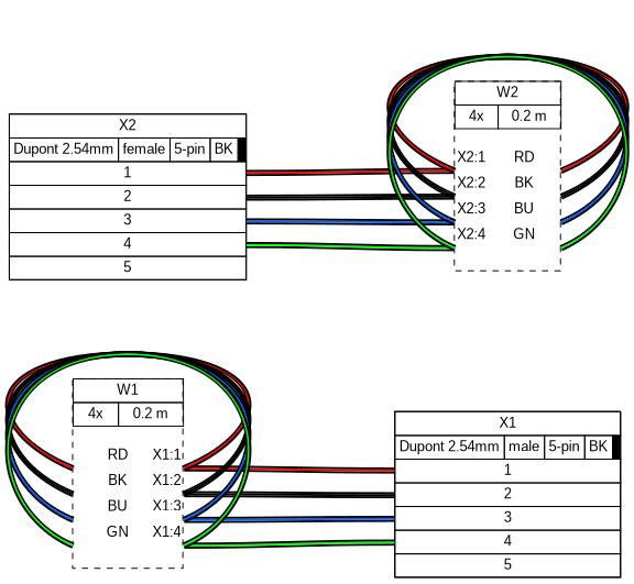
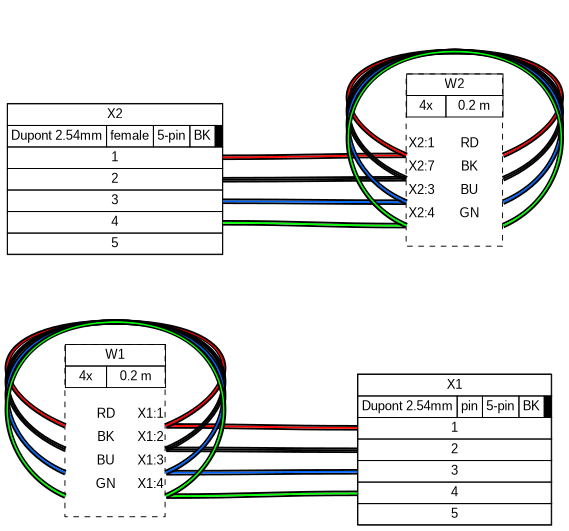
  graph {
    bgcolor="#FFFFFF"
    fontname=arial
    nodesep=0.33
    rankdir=LR
    ranksep=2
    node [fillcolor="#FFFFFF" fontname=arial margin=0 shape=box style=filled]
    edge [color="#000000:#ff0000:#000000" fontname=arial headclip=true headport="w1:e" style=bold tailclip=true tailport="w1:w"]
-   n1 [height=0 label=< <table border="0" cellspacing="0" cellpadding="0">  <tr><td>   <table border="0" cellspacing="0" cellpadding="3" cellborder="1"><tr>    <td balign="left">X1</td>   </tr></table>  </td></tr>  <tr><td>   <table border="0" cellspacing="0" cellpadding="3" cellborder="1"><tr>    <td balign="left">Dupont 2.54mm</td>    <td balign="left">male</td>    <td balign="left">5-pin</td>    <td balign="left">BK</td>    <td balign="left" bgcolor="#000000" width="4"></td>   </tr></table>  </td></tr>  <tr><td>   <table border="0" cellspacing="0" cellpadding="3" cellborder="1">    <tr>     <td port="p1l">1</td>    </tr>    <tr>     <td port="p2l">2</td>    </tr>    <tr>     <td port="p3l">3</td>    </tr>    <tr>     <td port="p4l">4</td>    </tr>    <tr>     <td port="p5l">5</td>    </tr>   </table>  </td></tr> </table> > width=0]
+   n1 [height=0 label=< <table border="0" cellspacing="0" cellpadding="0">  <tr><td>   <table border="0" cellspacing="0" cellpadding="3" cellborder="1"><tr>    <td balign="left">X1</td>   </tr></table>  </td></tr>  <tr><td>   <table border="0" cellspacing="0" cellpadding="3" cellborder="1"><tr>    <td balign="left">Dupont 2.54mm</td>    <td balign="left">pin</td>    <td balign="left">5-pin</td>    <td balign="left">BK</td>    <td balign="left" bgcolor="#000000" width="4"></td>   </tr></table>  </td></tr>  <tr><td>   <table border="0" cellspacing="0" cellpadding="3" cellborder="1">    <tr>     <td port="p1l">1</td>    </tr>    <tr>     <td port="p2l">2</td>    </tr>    <tr>     <td port="p3l">3</td>    </tr>    <tr>     <td port="p4l">4</td>    </tr>    <tr>     <td port="p5l">5</td>    </tr>   </table>  </td></tr> </table> > width=0]
    n2 [height=0 label=< <table border="0" cellspacing="0" cellpadding="0">  <tr><td>   <table border="0" cellspacing="0" cellpadding="3" cellborder="1"><tr>    <td balign="left">X2</td>   </tr></table>  </td></tr>  <tr><td>   <table border="0" cellspacing="0" cellpadding="3" cellborder="1"><tr>    <td balign="left">Dupont 2.54mm</td>    <td balign="left">female</td>    <td balign="left">5-pin</td>    <td balign="left">BK</td>    <td balign="left" bgcolor="#000000" width="4"></td>   </tr></table>  </td></tr>  <tr><td>   <table border="0" cellspacing="0" cellpadding="3" cellborder="1">    <tr>     <td port="p1r">1</td>    </tr>    <tr>     <td port="p2r">2</td>    </tr>    <tr>     <td port="p3r">3</td>    </tr>    <tr>     <td port="p4r">4</td>    </tr>    <tr>     <td port="p5r">5</td>    </tr>   </table>  </td></tr> </table> > width=0]
-   n3 [height=0 label=< <table border="0" cellspacing="0" cellpadding="0">  <tr><td>   <table border="0" cellspacing="0" cellpadding="3" cellborder="1"><tr>    <td balign="left">W2</td>   </tr></table>  </td></tr>  <tr><td>   <table border="0" cellspacing="0" cellpadding="3" cellborder="1"><tr>    <td balign="left">4x</td>    <td balign="left">0.2 m</td>   </tr></table>  </td></tr>  <tr><td>   <table border="0" cellspacing="0" cellborder="0">    <tr><td>&nbsp;</td></tr>    <tr>     <td>X2:1</td>     <td>      RD     </td>     <td><!-- 1_out --></td>    </tr>    <tr>     <td colspan="3" border="0" cellspacing="0" cellpadding="0" port="w1" height="6">      <table cellspacing="0" cellborder="0" border="0">     <tr><td colspan="3" cellpadding="0" height="6" border="0"></td></tr>      </table>     </td>    </tr>    <tr>     <td>X2:2</td>     <td>      BK     </td>     <td><!-- 2_out --></td>    </tr>    <tr>     <td colspan="3" border="0" cellspacing="0" cellpadding="0" port="w2" height="6">      <table cellspacing="0" cellborder="0" border="0">     <tr><td colspan="3" cellpadding="0" height="6" border="0"></td></tr>      </table>     </td>    </tr>    <tr>     <td>X2:3</td>     <td>      BU     </td>     <td><!-- 3_out --></td>    </tr>    <tr>     <td colspan="3" border="0" cellspacing="0" cellpadding="0" port="w3" height="6">      <table cellspacing="0" cellborder="0" border="0">     <tr><td colspan="3" cellpadding="0" height="6" border="0"></td></tr>      </table>     </td>    </tr>    <tr>     <td>X2:4</td>     <td>      GN     </td>     <td><!-- 4_out --></td>    </tr>    <tr>     <td colspan="3" border="0" cellspacing="0" cellpadding="0" port="w4" height="6">      <table cellspacing="0" cellborder="0" border="0">     <tr><td colspan="3" cellpadding="0" height="6" border="0"></td></tr>      </table>     </td>    </tr>    <tr><td>&nbsp;</td></tr>   </table>  </td></tr> </table> > style="filled,dashed" width=0]
+   n3 [height=0 label=< <table border="0" cellspacing="0" cellpadding="0">  <tr><td>   <table border="0" cellspacing="0" cellpadding="3" cellborder="1"><tr>    <td balign="left">W2</td>   </tr></table>  </td></tr>  <tr><td>   <table border="0" cellspacing="0" cellpadding="3" cellborder="1"><tr>    <td balign="left">4x</td>    <td balign="left">0.2 m</td>   </tr></table>  </td></tr>  <tr><td>   <table border="0" cellspacing="0" cellborder="0">    <tr><td>&nbsp;</td></tr>    <tr>     <td>X2:1</td>     <td>      RD     </td>     <td><!-- 1_out --></td>    </tr>    <tr>     <td colspan="3" border="0" cellspacing="0" cellpadding="0" port="w1" height="6">      <table cellspacing="0" cellborder="0" border="0">     <tr><td colspan="3" cellpadding="0" height="6" border="0"></td></tr>      </table>     </td>    </tr>    <tr>     <td>X2:7</td>     <td>      BK     </td>     <td><!-- 2_out --></td>    </tr>    <tr>     <td colspan="3" border="0" cellspacing="0" cellpadding="0" port="w2" height="6">      <table cellspacing="0" cellborder="0" border="0">     <tr><td colspan="3" cellpadding="0" height="6" border="0"></td></tr>      </table>     </td>    </tr>    <tr>     <td>X2:3</td>     <td>      BU     </td>     <td><!-- 3_out --></td>    </tr>    <tr>     <td colspan="3" border="0" cellspacing="0" cellpadding="0" port="w3" height="6">      <table cellspacing="0" cellborder="0" border="0">     <tr><td colspan="3" cellpadding="0" height="6" border="0"></td></tr>      </table>     </td>    </tr>    <tr>     <td>X2:4</td>     <td>      GN     </td>     <td><!-- 4_out --></td>    </tr>    <tr>     <td colspan="3" border="0" cellspacing="0" cellpadding="0" port="w4" height="6">      <table cellspacing="0" cellborder="0" border="0">     <tr><td colspan="3" cellpadding="0" height="6" border="0"></td></tr>      </table>     </td>    </tr>    <tr><td>&nbsp;</td></tr>   </table>  </td></tr> </table> > style="filled,dashed" width=0]
    n4 [height=0 label=< <table border="0" cellspacing="0" cellpadding="0">  <tr><td>   <table border="0" cellspacing="0" cellpadding="3" cellborder="1"><tr>    <td balign="left">W1</td>   </tr></table>  </td></tr>  <tr><td>   <table border="0" cellspacing="0" cellpadding="3" cellborder="1"><tr>    <td balign="left">4x</td>    <td balign="left">0.2 m</td>   </tr></table>  </td></tr>  <tr><td>   <table border="0" cellspacing="0" cellborder="0">    <tr><td>&nbsp;</td></tr>    <tr>     <td><!-- 1_in --></td>     <td>      RD     </td>     <td>X1:1</td>    </tr>    <tr>     <td colspan="3" border="0" cellspacing="0" cellpadding="0" port="w1" height="6">      <table cellspacing="0" cellborder="0" border="0">     <tr><td colspan="3" cellpadding="0" height="6" border="0"></td></tr>      </table>     </td>    </tr>    <tr>     <td><!-- 2_in --></td>     <td>      BK     </td>     <td>X1:2</td>    </tr>    <tr>     <td colspan="3" border="0" cellspacing="0" cellpadding="0" port="w2" height="6">      <table cellspacing="0" cellborder="0" border="0">     <tr><td colspan="3" cellpadding="0" height="6" border="0"></td></tr>      </table>     </td>    </tr>    <tr>     <td><!-- 3_in --></td>     <td>      BU     </td>     <td>X1:3</td>    </tr>    <tr>     <td colspan="3" border="0" cellspacing="0" cellpadding="0" port="w3" height="6">      <table cellspacing="0" cellborder="0" border="0">     <tr><td colspan="3" cellpadding="0" height="6" border="0"></td></tr>      </table>     </td>    </tr>    <tr>     <td><!-- 4_in --></td>     <td>      GN     </td>     <td>X1:4</td>    </tr>    <tr>     <td colspan="3" border="0" cellspacing="0" cellpadding="0" port="w4" height="6">      <table cellspacing="0" cellborder="0" border="0">     <tr><td colspan="3" cellpadding="0" height="6" border="0"></td></tr>      </table>     </td>    </tr>    <tr><td>&nbsp;</td></tr>   </table>  </td></tr> </table> > style="filled,dashed" width=0]
    n2 -- n3 [headport="w1:w" tailport="p1r:e"]
    n2 -- n3 [color="#000000:#000000:#000000" headport="w2:w" tailport="p2r:e"]
    n2 -- n3 [color="#000000:#0066ff:#000000" headport="w3:w" tailport="p3r:e"]
    n2 -- n3 [color="#000000:#00ff00:#000000" headport="w4:w" tailport="p4r:e"]
    n3 -- n3 [straight=straight]
    n3 -- n3 [color="#000000:#000000:#000000" headport="w2:e" straight=straight tailport="w2:w"]
    n3 -- n3 [color="#000000:#0066ff:#000000" headport="w3:e" straight=straight tailport="w3:w"]
    n3 -- n3 [color="#000000:#00ff00:#000000" headport="w4:e" straight=straight tailport="w4:w"]
    n4 -- n1 [headport="p1l:w" tailport="w1:e"]
    n4 -- n1 [color="#000000:#000000:#000000" headport="p2l:w" tailport="w2:e"]
    n4 -- n1 [color="#000000:#0066ff:#000000" headport="p3l:w" tailport="w3:e"]
    n4 -- n1 [color="#000000:#00ff00:#000000" headport="p4l:w" tailport="w4:e"]
    n4 -- n4 [straight=straight]
    n4 -- n4 [color="#000000:#000000:#000000" headport="w2:e" straight=straight tailport="w2:w"]
    n4 -- n4 [color="#000000:#0066ff:#000000" headport="w3:e" straight=straight tailport="w3:w"]
    n4 -- n4 [color="#000000:#00ff00:#000000" headport="w4:e" straight=straight tailport="w4:w"]
  }
